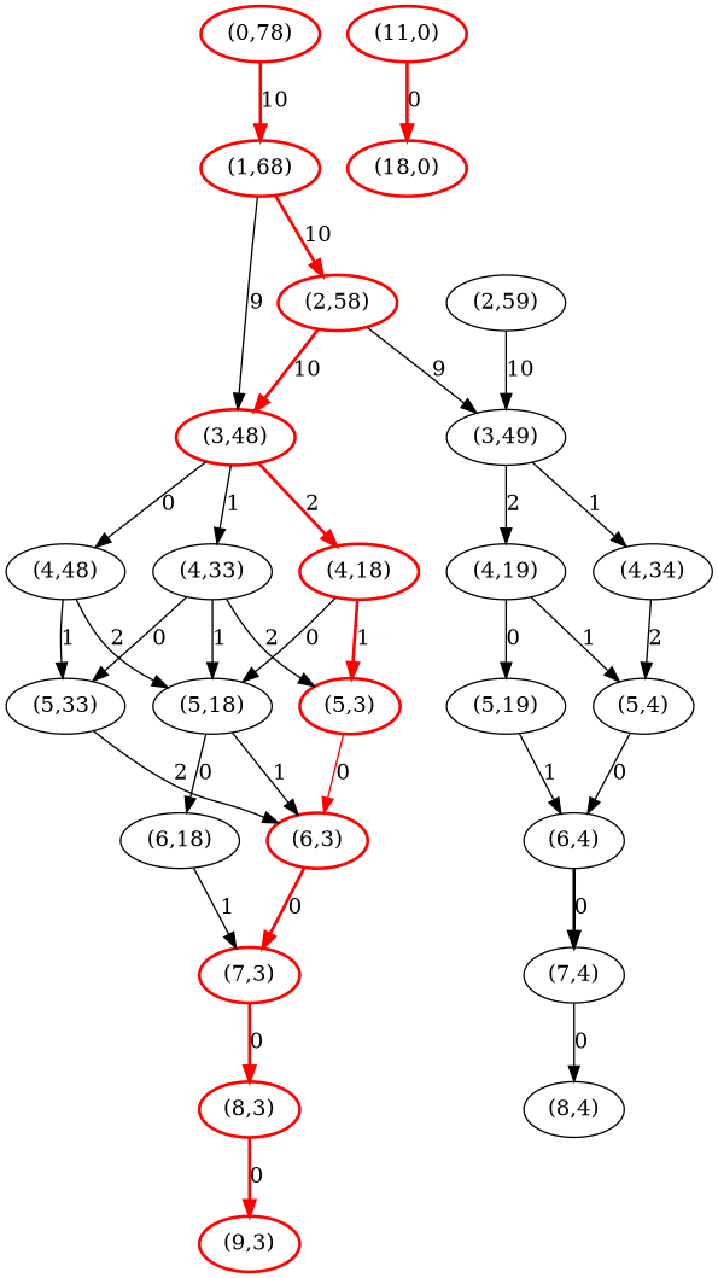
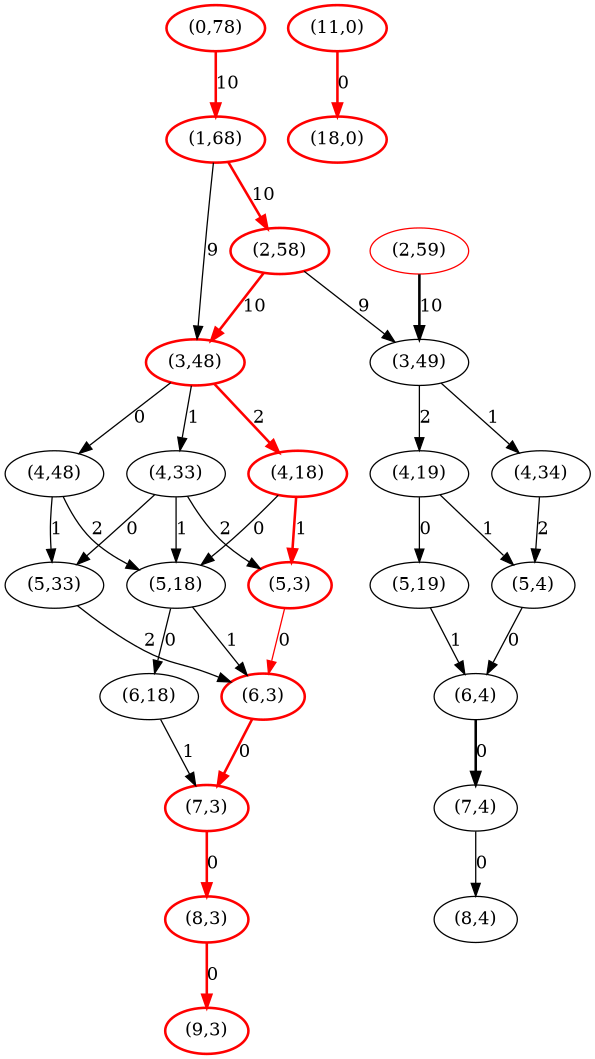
  strict digraph {
    n1 [color=red label="(0,78)" style=bold]
    n2 [color=red label="(1,68)" style=bold]
    n3 [color=red label="(2,58)" style=bold]
    n4 [color=red label="(3,48)" style=bold]
    n5 [label="(3,49)"]
-   n6 [label="(2,59)"]
+   n6 [label="(2,59)" color=red]
    n7 [color=red label="(4,18)" style=bold]
    n8 [label="(4,33)"]
    n9 [label="(4,48)"]
    n10 [label="(4,19)"]
    n11 [label="(4,34)"]
    n12 [color=red label="(5,3)" style=bold]
    n13 [label="(5,18)"]
    n14 [label="(5,33)"]
    n15 [color=red label="(6,3)" style=bold]
    n16 [label="(6,18)"]
    n17 [color=red label="(7,3)" style=bold]
    n18 [color=red label="(8,3)" style=bold]
    n19 [color=red label="(9,3)" style=bold]
    n20 [color=red label="(11,0)" style=bold]
    n21 [color=red label="(18,0)" style=bold]
    n22 [label="(5,4)"]
    n23 [label="(5,19)"]
    n24 [label="(6,4)"]
    n25 [label="(7,4)"]
    n26 [label="(8,4)"]
    n1 -> n2 [color=red label=10 style=bold]
    n2 -> n3 [color=red label=10 style=bold]
    n2 -> n4 [label=9]
    n3 -> n4 [color=red label=10 style=bold]
    n3 -> n5 [label=9]
    n4 -> n7 [color=red label=2 style=bold]
    n4 -> n8 [label=1]
    n4 -> n9 [label=0]
    n5 -> n10 [label=2]
    n5 -> n11 [label=1]
-   n6 -> n5 [label=10]
+   n6 -> n5 [label=10 style=bold]
    n7 -> n12 [color=red label=1 style=bold]
    n7 -> n13 [label=0]
    n8 -> n12 [label=2]
    n8 -> n13 [label=1]
    n8 -> n14 [label=0]
    n9 -> n13 [label=2]
    n9 -> n14 [label=1]
    n10 -> n22 [label=1]
    n10 -> n23 [label=0]
    n11 -> n22 [label=2]
    n12 -> n15 [color=red label=0 style=solid]
    n13 -> n15 [label=1]
    n13 -> n16 [label=0]
    n14 -> n15 [label=2]
    n15 -> n17 [color=red label=0 style=bold]
    n16 -> n17 [label=1]
    n17 -> n18 [color=red label=0 style=bold]
    n18 -> n19 [color=red label=0 style=bold]
    n20 -> n21 [color=red label=0 style=bold]
    n22 -> n24 [label=0]
    n23 -> n24 [label=1]
    n24 -> n25 [label=0 style=bold]
    n25 -> n26 [label=0]
  }
